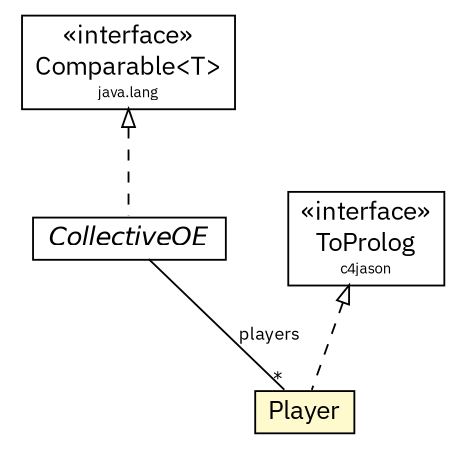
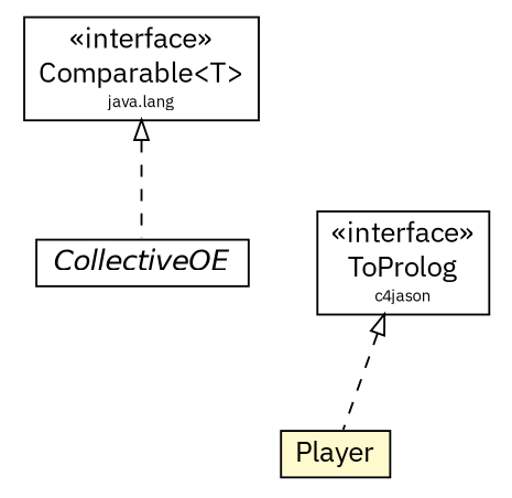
  digraph {
    fontname="IBM Plex Sans"
    nodesep=0.25
    ranksep=0.5
    node [fontcolor=black fontname="IBM Plex Sans" fontsize=14.0 shape=plaintext]
    edge [arrowtail=empty fontname="IBM Plex Sans" fontsize=10 headport=p labelfontname=Helvetica labelfontsize=10 tailport=p dir=back style=dashed]
    n1 [label=<<table title="ora4mas.nopl.oe.Player" border="0" cellborder="1" cellspacing="0" cellpadding="2" port="p" bgcolor="lemonChiffon" href="./Player.html"> 		<tr><td><table border="0" cellspacing="0" cellpadding="1"> <tr><td align="center" balign="center"> Player </td></tr> 		</table></td></tr> 		</table>>]
    n2 [label=<<table title="ora4mas.nopl.oe.CollectiveOE" border="0" cellborder="1" cellspacing="0" cellpadding="2" port="p" href="./CollectiveOE.html"> 		<tr><td><table border="0" cellspacing="0" cellpadding="1"> <tr><td align="center" balign="center"><font face="Helvetica-Oblique"> CollectiveOE </font></td></tr> 		</table></td></tr> 		</table>>]
    n3 [label=<<table title="c4jason.ToProlog" border="0" cellborder="1" cellspacing="0" cellpadding="2" port="p" href="http://java.sun.com/j2se/1.4.2/docs/api/c4jason/ToProlog.html"> 		<tr><td><table border="0" cellspacing="0" cellpadding="1"> <tr><td align="center" balign="center"> &#171;interface&#187; </td></tr> <tr><td align="center" balign="center"> ToProlog </td></tr> <tr><td align="center" balign="center"><font point-size="8.0"> c4jason </font></td></tr> 		</table></td></tr> 		</table>>]
    n4 [label=<<table title="java.lang.Comparable" border="0" cellborder="1" cellspacing="0" cellpadding="2" port="p" href="http://java.sun.com/j2se/1.4.2/docs/api/java/lang/Comparable.html"> 		<tr><td><table border="0" cellspacing="0" cellpadding="1"> <tr><td align="center" balign="center"> &#171;interface&#187; </td></tr> <tr><td align="center" balign="center"> Comparable&lt;T&gt; </td></tr> <tr><td align="center" balign="center"><font point-size="8.0"> java.lang </font></td></tr> 		</table></td></tr> 		</table>>]
-   n2 -> n1 [arrowhead=none arrowtail=diamond color=black fontcolor=black fontsize=10.0 headlabel="*" label=players dir="" style=""]
    n3 -> n1
    n4 -> n2
  }
